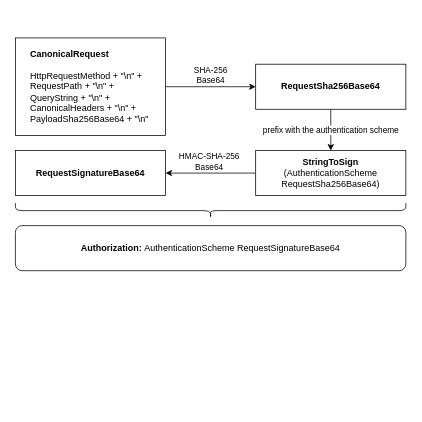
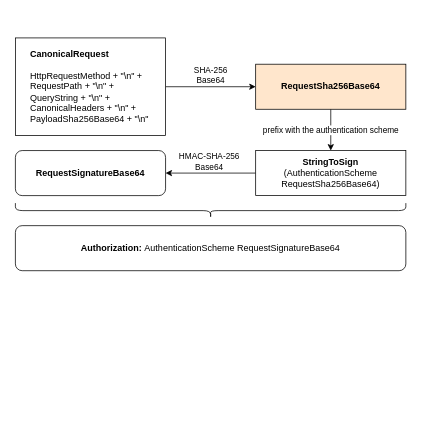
  <mxCell id="0" />
  <mxCell id="1" parent="0" />
  <mxCell id="2" style="edgeStyle=orthogonalEdgeStyle;rounded=0;orthogonalLoop=1;jettySize=auto;html=1;exitX=1;exitY=0.5;exitDx=0;exitDy=0;entryX=0;entryY=0.5;entryDx=0;entryDy=0;" parent="1" source="4" target="6" edge="1"><mxGeometry relative="1" as="geometry" /></mxCell>
  <mxCell id="3" value="SHA-256&lt;br&gt;Base64" style="edgeLabel;html=1;align=center;verticalAlign=middle;resizable=0;points=[];" parent="2" vertex="1" connectable="0"><mxGeometry x="-0.022" y="2" relative="1" as="geometry"><mxPoint y="-14" as="offset" /></mxGeometry></mxCell>
  <mxCell id="4" value="&lt;span style=&quot;line-height: 100%&quot;&gt;&lt;font face=&quot;Helvetica&quot;&gt;&lt;b&gt;CanonicalRequest&lt;br&gt;&lt;/b&gt;&lt;br&gt;&lt;/font&gt;&lt;span style=&quot;font-family: &amp;#34;helvetica&amp;#34;&quot;&gt;HttpRequestMethod + &quot;\n&quot; +&lt;/span&gt;&lt;font face=&quot;Helvetica&quot;&gt;&lt;br&gt;&lt;/font&gt;&lt;span style=&quot;font-family: &amp;#34;helvetica&amp;#34;&quot;&gt;RequestPath + &quot;\n&quot; +&lt;/span&gt;&lt;font face=&quot;Helvetica&quot;&gt;&lt;br&gt;&lt;/font&gt;&lt;span style=&quot;font-family: &amp;#34;helvetica&amp;#34;&quot;&gt;QueryString + &quot;\n&quot; +&lt;/span&gt;&lt;font face=&quot;Helvetica&quot;&gt;&lt;br&gt;&lt;/font&gt;&lt;span style=&quot;font-family: &amp;#34;helvetica&amp;#34;&quot;&gt;CanonicalHeaders + &quot;\n&quot; +&lt;/span&gt;&lt;font face=&quot;Helvetica&quot;&gt;&lt;br&gt;&lt;/font&gt;&lt;span style=&quot;font-family: &amp;#34;helvetica&amp;#34;&quot;&gt;PayloadSha256Base64 + &quot;\n&quot;&lt;/span&gt;&lt;font face=&quot;Helvetica&quot;&gt;&lt;br&gt;&lt;/font&gt;&lt;font face=&quot;Helvetica&quot;&gt;&lt;/font&gt;&lt;/span&gt;" style="rounded=0;whiteSpace=wrap;html=1;align=left;fontFamily=Mrecord;perimeterSpacing=0;spacingLeft=10;spacing=10;spacingTop=0;" parent="1" vertex="1"><mxGeometry x="20" y="50" width="200" height="130" as="geometry" /></mxCell>
  <mxCell id="5" value="prefix with the authentication scheme" style="edgeStyle=orthogonalEdgeStyle;rounded=0;orthogonalLoop=1;jettySize=auto;html=1;exitX=0.5;exitY=1;exitDx=0;exitDy=0;entryX=0.5;entryY=0;entryDx=0;entryDy=0;" parent="1" source="6" target="9" edge="1"><mxGeometry relative="1" as="geometry"><mxPoint as="offset" /></mxGeometry></mxCell>
- <mxCell id="6" value="&lt;b&gt;RequestSha256Base64&lt;/b&gt;" style="rounded=0;whiteSpace=wrap;html=1;" parent="1" vertex="1"><mxGeometry x="340" y="85" width="200" height="60" as="geometry" /></mxCell>
+ <mxCell id="6" value="&lt;b&gt;RequestSha256Base64&lt;/b&gt;" style="rounded=0;whiteSpace=wrap;html=1;fillColor=#ffe6cc;" parent="1" vertex="1"><mxGeometry x="340" y="85" width="200" height="60" as="geometry" /></mxCell>
  <mxCell id="7" style="edgeStyle=orthogonalEdgeStyle;rounded=0;orthogonalLoop=1;jettySize=auto;html=1;exitX=0;exitY=0.5;exitDx=0;exitDy=0;" parent="1" source="9" target="10" edge="1"><mxGeometry relative="1" as="geometry" /></mxCell>
  <mxCell id="8" value="HMAC-SHA-256&lt;br&gt;Base64" style="edgeLabel;html=1;align=center;verticalAlign=middle;resizable=0;points=[];" parent="7" vertex="1" connectable="0"><mxGeometry x="0.046" y="-1" relative="1" as="geometry"><mxPoint y="-15" as="offset" /></mxGeometry></mxCell>
  <mxCell id="9" value="&lt;b&gt;StringToSign&lt;/b&gt;&lt;br&gt;(AuthenticationScheme RequestSha256Base64)" style="rounded=0;whiteSpace=wrap;html=1;" parent="1" vertex="1"><mxGeometry x="340" y="200" width="200" height="60" as="geometry" /></mxCell>
- <mxCell id="10" value="&lt;b&gt;RequestSignatureBase64&lt;/b&gt;" style="rounded=0;whiteSpace=wrap;html=1;" parent="1" vertex="1"><mxGeometry x="20" y="200" width="200" height="60" as="geometry" /></mxCell>
+ <mxCell id="10" value="&lt;b&gt;RequestSignatureBase64&lt;/b&gt;" style="whiteSpace=wrap;html=1;rounded=1;" parent="1" vertex="1"><mxGeometry x="20" y="200" width="200" height="60" as="geometry" /></mxCell>
  <mxCell id="11" value="" style="shape=curlyBracket;whiteSpace=wrap;html=1;rounded=1;fillColor=#FFFFFF;align=left;rotation=-90;" parent="1" vertex="1"><mxGeometry x="270" y="20" width="20" height="520" as="geometry" /></mxCell>
  <mxCell id="12" value="&lt;b&gt;Authorization: &lt;/b&gt;AuthenticationScheme RequestSignatureBase64" style="rounded=1;whiteSpace=wrap;html=1;align=center;" parent="1" vertex="1"><mxGeometry x="20" y="300" width="520" height="60" as="geometry" /></mxCell>
